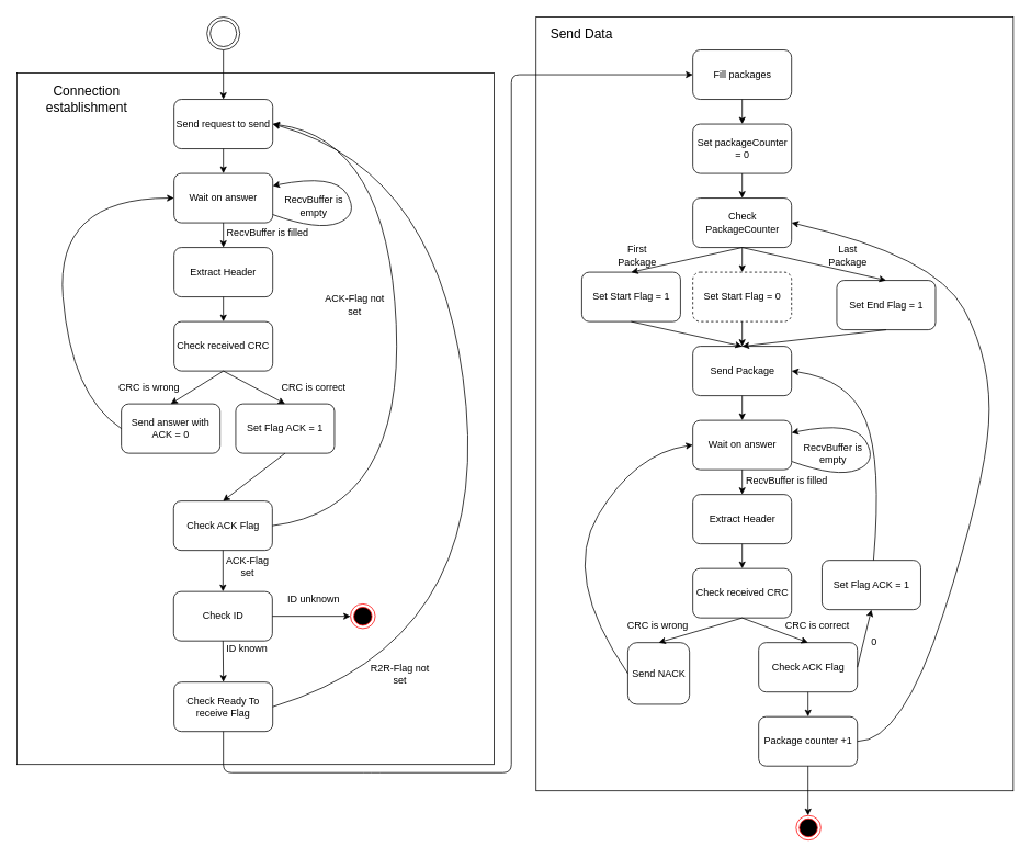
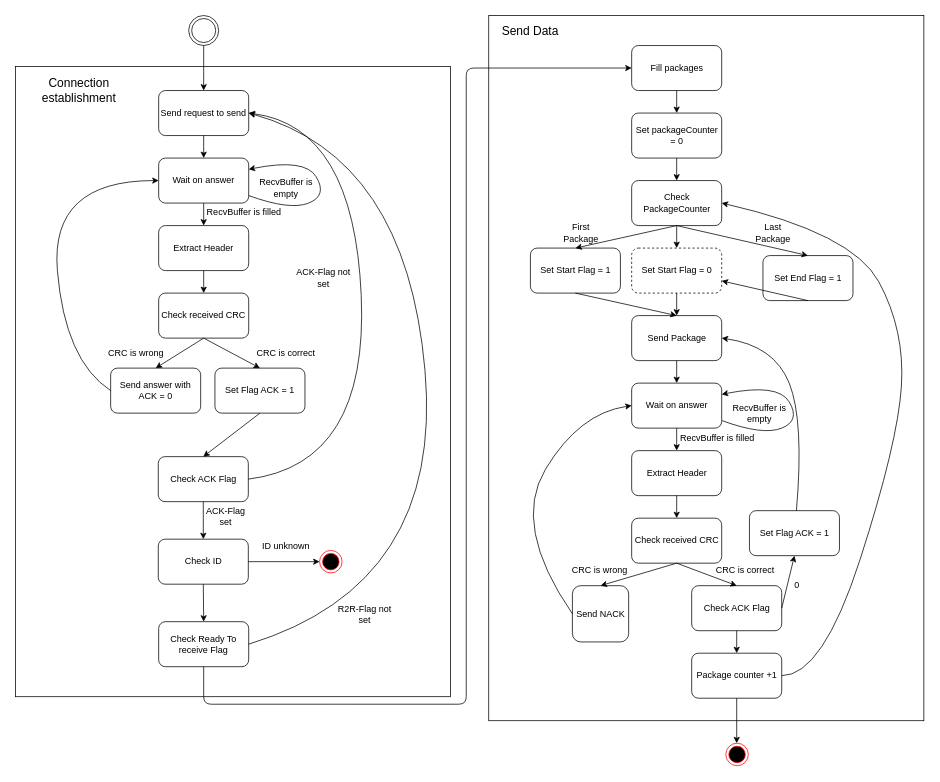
  <mxCell id="0" />
  <mxCell id="1" parent="0" />
  <mxCell id="2" value="Send request to send" style="rounded=1;whiteSpace=wrap;html=1;" parent="1" vertex="1"><mxGeometry x="211" y="120" width="120" height="60" as="geometry" /></mxCell>
  <mxCell id="3" value="Wait on answer" style="rounded=1;whiteSpace=wrap;html=1;" parent="1" vertex="1"><mxGeometry x="211" y="210" width="120" height="60" as="geometry" /></mxCell>
  <mxCell id="4" value="Extract Header" style="rounded=1;whiteSpace=wrap;html=1;" parent="1" vertex="1"><mxGeometry x="211" y="300" width="120" height="60" as="geometry" /></mxCell>
  <mxCell id="5" value="" style="endArrow=classic;html=1;exitX=0.5;exitY=1;exitDx=0;exitDy=0;" parent="1" source="3" target="4" edge="1"><mxGeometry width="50" height="50" relative="1" as="geometry"><mxPoint x="506" y="290" as="sourcePoint" /><mxPoint x="556" y="240" as="targetPoint" /></mxGeometry></mxCell>
  <mxCell id="6" value="RecvBuffer is filled" style="text;html=1;strokeColor=none;fillColor=none;align=center;verticalAlign=middle;whiteSpace=wrap;rounded=0;" parent="1" vertex="1"><mxGeometry x="267" y="273" width="116" height="20" as="geometry" /></mxCell>
  <mxCell id="7" value="" style="curved=1;endArrow=classic;html=1;entryX=1;entryY=0.25;entryDx=0;entryDy=0;" parent="1" target="3" edge="1"><mxGeometry width="50" height="50" relative="1" as="geometry"><mxPoint x="331" y="260" as="sourcePoint" /><mxPoint x="456" y="180" as="targetPoint" /><Array as="points"><mxPoint x="386" y="280" /><mxPoint x="436" y="260" /><mxPoint x="406" y="210" /></Array></mxGeometry></mxCell>
  <mxCell id="8" value="RecvBuffer is empty" style="text;html=1;strokeColor=none;fillColor=none;align=center;verticalAlign=middle;whiteSpace=wrap;rounded=0;" parent="1" vertex="1"><mxGeometry x="336" y="240" width="90" height="20" as="geometry" /></mxCell>
  <mxCell id="9" value="Check received CRC" style="rounded=1;whiteSpace=wrap;html=1;" parent="1" vertex="1"><mxGeometry x="211" y="390" width="120" height="60" as="geometry" /></mxCell>
  <mxCell id="10" value="Check ACK Flag" style="rounded=1;whiteSpace=wrap;html=1;" parent="1" vertex="1"><mxGeometry x="210.5" y="608" width="120" height="60" as="geometry" /></mxCell>
  <mxCell id="11" value="Send answer with ACK = 0" style="rounded=1;whiteSpace=wrap;html=1;" parent="1" vertex="1"><mxGeometry x="147" y="490" width="120" height="60" as="geometry" /></mxCell>
  <mxCell id="12" value="" style="endArrow=classic;html=1;exitX=0.5;exitY=1;exitDx=0;exitDy=0;entryX=0.5;entryY=0;entryDx=0;entryDy=0;" parent="1" source="9" target="11" edge="1"><mxGeometry width="50" height="50" relative="1" as="geometry"><mxPoint x="116" y="670" as="sourcePoint" /><mxPoint x="166" y="620" as="targetPoint" /></mxGeometry></mxCell>
  <mxCell id="13" value="CRC is correct" style="text;html=1;strokeColor=none;fillColor=none;align=center;verticalAlign=middle;whiteSpace=wrap;rounded=0;" parent="1" vertex="1"><mxGeometry x="336" y="460" width="90" height="20" as="geometry" /></mxCell>
  <mxCell id="14" value="CRC is wrong" style="text;html=1;strokeColor=none;fillColor=none;align=center;verticalAlign=middle;whiteSpace=wrap;rounded=0;" parent="1" vertex="1"><mxGeometry x="136" y="460" width="90" height="20" as="geometry" /></mxCell>
  <mxCell id="15" value="" style="endArrow=classic;html=1;exitX=0.5;exitY=1;exitDx=0;exitDy=0;" parent="1" source="4" target="9" edge="1"><mxGeometry width="50" height="50" relative="1" as="geometry"><mxPoint x="466" y="420" as="sourcePoint" /><mxPoint x="516" y="370" as="targetPoint" /></mxGeometry></mxCell>
  <mxCell id="16" value="" style="endArrow=classic;html=1;exitX=0.5;exitY=1;exitDx=0;exitDy=0;" parent="1" source="2" target="3" edge="1"><mxGeometry width="50" height="50" relative="1" as="geometry"><mxPoint x="416" y="200" as="sourcePoint" /><mxPoint x="466" y="150" as="targetPoint" /></mxGeometry></mxCell>
  <mxCell id="17" value="" style="curved=1;endArrow=classic;html=1;exitX=0;exitY=0.5;exitDx=0;exitDy=0;entryX=0;entryY=0.5;entryDx=0;entryDy=0;" parent="1" source="11" target="3" edge="1"><mxGeometry width="50" height="50" relative="1" as="geometry"><mxPoint x="36" y="390" as="sourcePoint" /><mxPoint x="86" y="340" as="targetPoint" /><Array as="points"><mxPoint x="86" y="480" /><mxPoint x="66" y="240" /></Array></mxGeometry></mxCell>
  <mxCell id="18" value="Check Ready To receive Flag" style="rounded=1;whiteSpace=wrap;html=1;" parent="1" vertex="1"><mxGeometry x="211" y="828" width="120" height="60" as="geometry" /></mxCell>
  <mxCell id="19" value="Check ID" style="rounded=1;whiteSpace=wrap;html=1;" parent="1" vertex="1"><mxGeometry x="210.5" y="718" width="120" height="60" as="geometry" /></mxCell>
  <mxCell id="20" value="" style="endArrow=classic;html=1;exitX=0.5;exitY=1;exitDx=0;exitDy=0;entryX=0.5;entryY=0;entryDx=0;entryDy=0;" parent="1" source="10" target="19" edge="1"><mxGeometry width="50" height="50" relative="1" as="geometry"><mxPoint x="471" y="838" as="sourcePoint" /><mxPoint x="521" y="788" as="targetPoint" /></mxGeometry></mxCell>
  <mxCell id="21" value="" style="curved=1;endArrow=classic;html=1;exitX=1;exitY=0.5;exitDx=0;exitDy=0;entryX=1;entryY=0.5;entryDx=0;entryDy=0;" parent="1" source="10" target="2" edge="1"><mxGeometry width="50" height="50" relative="1" as="geometry"><mxPoint x="521" y="688" as="sourcePoint" /><mxPoint x="571" y="638" as="targetPoint" /><Array as="points"><mxPoint x="491" y="618" /><mxPoint x="471" y="168" /></Array></mxGeometry></mxCell>
  <mxCell id="22" value="Fill packages" style="rounded=1;whiteSpace=wrap;html=1;" parent="1" vertex="1"><mxGeometry x="841.5" y="60" width="120" height="60" as="geometry" /></mxCell>
  <mxCell id="23" value="Set packageCounter = 0" style="rounded=1;whiteSpace=wrap;html=1;" parent="1" vertex="1"><mxGeometry x="841.5" y="150" width="120" height="60" as="geometry" /></mxCell>
  <mxCell id="24" value="Check PackageCounter" style="rounded=1;whiteSpace=wrap;html=1;" parent="1" vertex="1"><mxGeometry x="841.5" y="240" width="120" height="60" as="geometry" /></mxCell>
  <mxCell id="25" value="Set Start Flag = 1" style="rounded=1;whiteSpace=wrap;html=1;" parent="1" vertex="1"><mxGeometry x="706.5" y="330" width="120" height="60" as="geometry" /></mxCell>
  <mxCell id="26" value="Send Package" style="rounded=1;whiteSpace=wrap;html=1;" parent="1" vertex="1"><mxGeometry x="841.5" y="420" width="120" height="60" as="geometry" /></mxCell>
  <mxCell id="27" value="Set Start Flag = 0" style="rounded=1;whiteSpace=wrap;html=1;dashed=1;" parent="1" vertex="1"><mxGeometry x="841.5" y="330" width="120" height="60" as="geometry" /></mxCell>
  <mxCell id="28" value="Set End Flag = 1" style="rounded=1;whiteSpace=wrap;html=1;" parent="1" vertex="1"><mxGeometry x="1016.5" y="340" width="120" height="60" as="geometry" /></mxCell>
  <mxCell id="29" value="" style="endArrow=classic;html=1;exitX=0.5;exitY=1;exitDx=0;exitDy=0;entryX=0.5;entryY=0;entryDx=0;entryDy=0;" parent="1" source="24" target="28" edge="1"><mxGeometry width="50" height="50" relative="1" as="geometry"><mxPoint x="1081.5" y="280" as="sourcePoint" /><mxPoint x="1131.5" y="230" as="targetPoint" /></mxGeometry></mxCell>
  <mxCell id="30" value="" style="endArrow=classic;html=1;exitX=0.5;exitY=1;exitDx=0;exitDy=0;entryX=0.5;entryY=0;entryDx=0;entryDy=0;" parent="1" source="24" target="27" edge="1"><mxGeometry width="50" height="50" relative="1" as="geometry"><mxPoint x="661.5" y="280" as="sourcePoint" /><mxPoint x="711.5" y="230" as="targetPoint" /></mxGeometry></mxCell>
  <mxCell id="31" value="" style="endArrow=classic;html=1;exitX=0.5;exitY=1;exitDx=0;exitDy=0;entryX=0.5;entryY=0;entryDx=0;entryDy=0;" parent="1" source="24" target="25" edge="1"><mxGeometry width="50" height="50" relative="1" as="geometry"><mxPoint x="701.5" y="250" as="sourcePoint" /><mxPoint x="751.5" y="200" as="targetPoint" /></mxGeometry></mxCell>
  <mxCell id="32" value="First Package" style="text;html=1;strokeColor=none;fillColor=none;align=center;verticalAlign=middle;whiteSpace=wrap;rounded=0;" parent="1" vertex="1"><mxGeometry x="753.5" y="300" width="40" height="20" as="geometry" /></mxCell>
  <mxCell id="33" value="Last Package" style="text;html=1;strokeColor=none;fillColor=none;align=center;verticalAlign=middle;whiteSpace=wrap;rounded=0;" parent="1" vertex="1"><mxGeometry x="1009.5" y="300" width="40" height="20" as="geometry" /></mxCell>
  <mxCell id="34" value="" style="endArrow=classic;html=1;exitX=0.5;exitY=1;exitDx=0;exitDy=0;entryX=0.5;entryY=0;entryDx=0;entryDy=0;" parent="1" source="25" target="26" edge="1"><mxGeometry width="50" height="50" relative="1" as="geometry"><mxPoint x="1171.5" y="530" as="sourcePoint" /><mxPoint x="1221.5" y="480" as="targetPoint" /></mxGeometry></mxCell>
  <mxCell id="35" value="" style="endArrow=classic;html=1;exitX=0.5;exitY=1;exitDx=0;exitDy=0;entryX=0.5;entryY=0;entryDx=0;entryDy=0;" parent="1" source="27" target="26" edge="1"><mxGeometry width="50" height="50" relative="1" as="geometry"><mxPoint x="1031.5" y="510" as="sourcePoint" /><mxPoint x="1081.5" y="460" as="targetPoint" /></mxGeometry></mxCell>
- <mxCell id="36" value="" style="endArrow=classic;html=1;exitX=0.5;exitY=1;exitDx=0;exitDy=0;entryX=0.5;entryY=0;entryDx=0;entryDy=0;" parent="1" source="28" target="26" edge="1"><mxGeometry width="50" height="50" relative="1" as="geometry"><mxPoint x="1051.5" y="510" as="sourcePoint" /><mxPoint x="1101.5" y="460" as="targetPoint" /></mxGeometry></mxCell>
+ <mxCell id="36" value="" style="endArrow=classic;html=1;exitX=0.5;exitY=1;exitDx=0;exitDy=0;" parent="1" source="28" target="27" edge="1"><mxGeometry width="50" height="50" relative="1" as="geometry"><mxPoint x="1051.5" y="510" as="sourcePoint" /><mxPoint x="1101.5" y="460" as="targetPoint" /></mxGeometry></mxCell>
  <mxCell id="37" value="Wait on answer" style="rounded=1;whiteSpace=wrap;html=1;" parent="1" vertex="1"><mxGeometry x="841.5" y="510" width="120" height="60" as="geometry" /></mxCell>
  <mxCell id="38" value="Extract Header" style="rounded=1;whiteSpace=wrap;html=1;" parent="1" vertex="1"><mxGeometry x="841.5" y="600" width="120" height="60" as="geometry" /></mxCell>
  <mxCell id="39" value="&lt;span style=&quot;white-space: normal&quot;&gt;Check received CRC&lt;/span&gt;" style="rounded=1;whiteSpace=wrap;html=1;" parent="1" vertex="1"><mxGeometry x="841.5" y="690" width="120" height="60" as="geometry" /></mxCell>
  <mxCell id="40" value="Send NACK" style="rounded=1;whiteSpace=wrap;html=1;" parent="1" vertex="1"><mxGeometry x="762.5" y="780" width="75" height="75" as="geometry" /></mxCell>
  <mxCell id="41" value="Set Flag ACK = 1" style="rounded=1;whiteSpace=wrap;html=1;" parent="1" vertex="1"><mxGeometry x="998.5" y="680" width="120" height="60" as="geometry" /></mxCell>
  <mxCell id="42" value="Check ACK Flag" style="rounded=1;whiteSpace=wrap;html=1;" parent="1" vertex="1"><mxGeometry x="921.5" y="780" width="120" height="60" as="geometry" /></mxCell>
  <mxCell id="43" value="Package counter +1" style="rounded=1;whiteSpace=wrap;html=1;" parent="1" vertex="1"><mxGeometry x="921.5" y="870" width="120" height="60" as="geometry" /></mxCell>
  <mxCell id="44" value="" style="curved=1;endArrow=classic;html=1;entryX=1;entryY=0.5;entryDx=0;entryDy=0;exitX=1;exitY=0.5;exitDx=0;exitDy=0;" parent="1" source="43" target="24" edge="1"><mxGeometry width="50" height="50" relative="1" as="geometry"><mxPoint x="1146" y="590" as="sourcePoint" /><mxPoint x="1196" y="540" as="targetPoint" /><Array as="points"><mxPoint x="1096" y="900" /><mxPoint x="1196" y="590" /><mxPoint x="1206" y="440" /><mxPoint x="1136" y="310" /></Array></mxGeometry></mxCell>
  <mxCell id="45" value="" style="endArrow=classic;html=1;exitX=0.5;exitY=1;exitDx=0;exitDy=0;" parent="1" source="26" target="37" edge="1"><mxGeometry width="50" height="50" relative="1" as="geometry"><mxPoint x="1051.5" y="610" as="sourcePoint" /><mxPoint x="1101.5" y="560" as="targetPoint" /></mxGeometry></mxCell>
  <mxCell id="46" value="" style="endArrow=classic;html=1;exitX=0.5;exitY=1;exitDx=0;exitDy=0;" parent="1" source="37" target="38" edge="1"><mxGeometry width="50" height="50" relative="1" as="geometry"><mxPoint x="1011.5" y="630" as="sourcePoint" /><mxPoint x="1061.5" y="580" as="targetPoint" /></mxGeometry></mxCell>
  <mxCell id="47" value="" style="endArrow=classic;html=1;exitX=0.5;exitY=1;exitDx=0;exitDy=0;" parent="1" source="38" target="39" edge="1"><mxGeometry width="50" height="50" relative="1" as="geometry"><mxPoint x="1011.5" y="700" as="sourcePoint" /><mxPoint x="1061.5" y="650" as="targetPoint" /></mxGeometry></mxCell>
  <mxCell id="48" value="" style="endArrow=classic;html=1;exitX=0.5;exitY=1;exitDx=0;exitDy=0;entryX=0.5;entryY=0;entryDx=0;entryDy=0;" parent="1" source="39" target="42" edge="1"><mxGeometry width="50" height="50" relative="1" as="geometry"><mxPoint x="1051.5" y="720" as="sourcePoint" /><mxPoint x="1101.5" y="670" as="targetPoint" /></mxGeometry></mxCell>
  <mxCell id="49" value="" style="endArrow=classic;html=1;exitX=0.5;exitY=1;exitDx=0;exitDy=0;entryX=0.5;entryY=0;entryDx=0;entryDy=0;" parent="1" source="39" target="40" edge="1"><mxGeometry width="50" height="50" relative="1" as="geometry"><mxPoint x="561.5" y="750" as="sourcePoint" /><mxPoint x="611.5" y="700" as="targetPoint" /></mxGeometry></mxCell>
  <mxCell id="50" value="" style="curved=1;endArrow=classic;html=1;entryX=0;entryY=0.5;entryDx=0;entryDy=0;exitX=0;exitY=0.5;exitDx=0;exitDy=0;" parent="1" source="40" target="37" edge="1"><mxGeometry width="50" height="50" relative="1" as="geometry"><mxPoint x="571.5" y="640" as="sourcePoint" /><mxPoint x="621.5" y="590" as="targetPoint" /><Array as="points"><mxPoint x="681.5" y="700" /><mxPoint x="771.5" y="550" /></Array></mxGeometry></mxCell>
  <mxCell id="51" value="" style="endArrow=classic;html=1;exitX=1;exitY=0.5;exitDx=0;exitDy=0;entryX=0.5;entryY=1;entryDx=0;entryDy=0;" parent="1" source="42" target="41" edge="1"><mxGeometry width="50" height="50" relative="1" as="geometry"><mxPoint x="1081.5" y="800" as="sourcePoint" /><mxPoint x="1131.5" y="750" as="targetPoint" /></mxGeometry></mxCell>
  <mxCell id="52" value="" style="curved=1;endArrow=classic;html=1;entryX=1;entryY=0.5;entryDx=0;entryDy=0;" parent="1" source="41" target="26" edge="1"><mxGeometry width="50" height="50" relative="1" as="geometry"><mxPoint x="1021.5" y="560" as="sourcePoint" /><mxPoint x="1071.5" y="510" as="targetPoint" /><Array as="points"><mxPoint x="1071.5" y="560" /><mxPoint x="1031.5" y="460" /></Array></mxGeometry></mxCell>
  <mxCell id="53" value="0" style="text;html=1;strokeColor=none;fillColor=none;align=center;verticalAlign=middle;whiteSpace=wrap;rounded=0;" parent="1" vertex="1"><mxGeometry x="1041.5" y="770" width="40" height="20" as="geometry" /></mxCell>
  <mxCell id="54" value="" style="endArrow=classic;html=1;exitX=0.5;exitY=1;exitDx=0;exitDy=0;entryX=0.5;entryY=0;entryDx=0;entryDy=0;" parent="1" source="42" target="43" edge="1"><mxGeometry width="50" height="50" relative="1" as="geometry"><mxPoint x="671.5" y="940" as="sourcePoint" /><mxPoint x="721.5" y="890" as="targetPoint" /></mxGeometry></mxCell>
  <mxCell id="55" value="" style="endArrow=classic;html=1;exitX=0.5;exitY=1;exitDx=0;exitDy=0;" parent="1" source="43" edge="1"><mxGeometry width="50" height="50" relative="1" as="geometry"><mxPoint x="811.5" y="1020" as="sourcePoint" /><mxPoint x="981.5" y="990" as="targetPoint" /></mxGeometry></mxCell>
  <mxCell id="56" value="Send Data" style="text;html=1;strokeColor=none;fillColor=none;align=center;verticalAlign=middle;whiteSpace=wrap;rounded=0;fontSize=16;" parent="1" vertex="1"><mxGeometry x="661" y="30" width="91" height="20" as="geometry" /></mxCell>
  <mxCell id="57" value="" style="endArrow=classic;html=1;fontSize=16;exitX=0.5;exitY=1;exitDx=0;exitDy=0;" parent="1" source="22" target="23" edge="1"><mxGeometry width="50" height="50" relative="1" as="geometry"><mxPoint x="1207.5" y="90" as="sourcePoint" /><mxPoint x="1257.5" y="40" as="targetPoint" /></mxGeometry></mxCell>
  <mxCell id="58" value="" style="endArrow=classic;html=1;fontSize=16;exitX=0.5;exitY=1;exitDx=0;exitDy=0;" parent="1" source="23" target="24" edge="1"><mxGeometry width="50" height="50" relative="1" as="geometry"><mxPoint x="1027.5" y="210" as="sourcePoint" /><mxPoint x="1077.5" y="160" as="targetPoint" /></mxGeometry></mxCell>
  <mxCell id="59" value="CRC is wrong" style="text;html=1;strokeColor=none;fillColor=none;align=center;verticalAlign=middle;whiteSpace=wrap;rounded=0;" parent="1" vertex="1"><mxGeometry x="753.5" y="750" width="90" height="20" as="geometry" /></mxCell>
  <mxCell id="60" value="CRC is correct" style="text;html=1;strokeColor=none;fillColor=none;align=center;verticalAlign=middle;whiteSpace=wrap;rounded=0;" parent="1" vertex="1"><mxGeometry x="947.5" y="750" width="90" height="20" as="geometry" /></mxCell>
  <mxCell id="61" value="Connection establishment" style="text;html=1;strokeColor=none;fillColor=none;align=center;verticalAlign=middle;whiteSpace=wrap;rounded=0;fontSize=16;" parent="1" vertex="1"><mxGeometry x="85" y="110" width="40" height="20" as="geometry" /></mxCell>
  <mxCell id="62" value="" style="endArrow=classic;html=1;fontSize=16;exitX=0.5;exitY=1;exitDx=0;exitDy=0;" parent="1" source="18" target="22" edge="1"><mxGeometry width="50" height="50" relative="1" as="geometry"><mxPoint x="41" y="868" as="sourcePoint" /><mxPoint x="261" y="978" as="targetPoint" /><Array as="points"><mxPoint x="271" y="938" /><mxPoint x="451" y="938" /><mxPoint x="621" y="938" /><mxPoint x="621" y="90" /></Array></mxGeometry></mxCell>
  <mxCell id="63" value="" style="rounded=0;whiteSpace=wrap;html=1;fillColor=none;" parent="1" vertex="1"><mxGeometry x="651" y="20" width="580" height="940" as="geometry" /></mxCell>
  <mxCell id="64" value="" style="ellipse;html=1;shape=endState;fillColor=#000000;strokeColor=#ff0000;fontSize=16;" parent="1" vertex="1"><mxGeometry x="967" y="990" width="30" height="30" as="geometry" /></mxCell>
  <mxCell id="65" value="" style="ellipse;shape=doubleEllipse;html=1;dashed=0;whitespace=wrap;aspect=fixed;fillColor=none;fontSize=16;" parent="1" vertex="1"><mxGeometry x="251" y="20" width="40" height="40" as="geometry" /></mxCell>
  <mxCell id="66" value="" style="endArrow=classic;html=1;fontSize=16;exitX=0.5;exitY=1;exitDx=0;exitDy=0;" parent="1" source="65" target="2" edge="1"><mxGeometry width="50" height="50" relative="1" as="geometry"><mxPoint x="436" y="60" as="sourcePoint" /><mxPoint x="346" y="60" as="targetPoint" /></mxGeometry></mxCell>
  <mxCell id="67" value="" style="rounded=0;whiteSpace=wrap;html=1;fillColor=none;" parent="1" vertex="1"><mxGeometry x="20" y="88" width="580" height="840" as="geometry" /></mxCell>
  <mxCell id="68" value="RecvBuffer is filled" style="text;html=1;strokeColor=none;fillColor=none;align=center;verticalAlign=middle;whiteSpace=wrap;rounded=0;" parent="1" vertex="1"><mxGeometry x="897.5" y="573" width="116" height="20" as="geometry" /></mxCell>
  <mxCell id="69" value="" style="curved=1;endArrow=classic;html=1;entryX=1;entryY=0.25;entryDx=0;entryDy=0;" parent="1" edge="1"><mxGeometry width="50" height="50" relative="1" as="geometry"><mxPoint x="962" y="560" as="sourcePoint" /><mxPoint x="961.5" y="525" as="targetPoint" /><Array as="points"><mxPoint x="1016.5" y="580" /><mxPoint x="1066.5" y="560" /><mxPoint x="1036.5" y="510" /></Array></mxGeometry></mxCell>
  <mxCell id="70" value="RecvBuffer is empty" style="text;html=1;strokeColor=none;fillColor=none;align=center;verticalAlign=middle;whiteSpace=wrap;rounded=0;" parent="1" vertex="1"><mxGeometry x="966.5" y="540" width="90" height="20" as="geometry" /></mxCell>
  <mxCell id="71" value="ACK-Flag not set" style="text;html=1;strokeColor=none;fillColor=none;align=center;verticalAlign=middle;whiteSpace=wrap;rounded=0;" parent="1" vertex="1"><mxGeometry x="385.5" y="360" width="90" height="20" as="geometry" /></mxCell>
  <mxCell id="72" value="" style="ellipse;html=1;shape=endState;fillColor=#000000;strokeColor=#ff0000;fontSize=16;" parent="1" vertex="1"><mxGeometry x="425.5" y="733" width="30" height="30" as="geometry" /></mxCell>
  <mxCell id="73" value="" style="endArrow=classic;html=1;entryX=0;entryY=0.5;entryDx=0;entryDy=0;exitX=1;exitY=0.5;exitDx=0;exitDy=0;" parent="1" source="19" target="72" edge="1"><mxGeometry width="50" height="50" relative="1" as="geometry"><mxPoint x="410.5" y="712" as="sourcePoint" /><mxPoint x="288.06" y="603.5" as="targetPoint" /></mxGeometry></mxCell>
  <mxCell id="74" value="ID unknown" style="text;html=1;strokeColor=none;fillColor=none;align=center;verticalAlign=middle;whiteSpace=wrap;rounded=0;" parent="1" vertex="1"><mxGeometry x="336" y="718" width="90" height="20" as="geometry" /></mxCell>
  <mxCell id="75" value="Set Flag ACK = 1" style="rounded=1;whiteSpace=wrap;html=1;" parent="1" vertex="1"><mxGeometry x="286" y="490" width="120" height="60" as="geometry" /></mxCell>
  <mxCell id="76" value="" style="endArrow=classic;html=1;exitX=0.5;exitY=1;exitDx=0;exitDy=0;entryX=0.5;entryY=0;entryDx=0;entryDy=0;" parent="1" source="9" target="75" edge="1"><mxGeometry width="50" height="50" relative="1" as="geometry"><mxPoint x="281" y="460" as="sourcePoint" /><mxPoint x="217" y="500" as="targetPoint" /></mxGeometry></mxCell>
  <mxCell id="77" value="ACK-Flag set" style="text;html=1;strokeColor=none;fillColor=none;align=center;verticalAlign=middle;whiteSpace=wrap;rounded=0;" parent="1" vertex="1"><mxGeometry x="265" y="678" width="70.5" height="20" as="geometry" /></mxCell>
  <mxCell id="78" value="" style="endArrow=classic;html=1;exitX=0.5;exitY=1;exitDx=0;exitDy=0;entryX=0.5;entryY=0;entryDx=0;entryDy=0;" parent="1" source="19" target="18" edge="1"><mxGeometry width="50" height="50" relative="1" as="geometry"><mxPoint x="195.5" y="768" as="sourcePoint" /><mxPoint x="304" y="838" as="targetPoint" /></mxGeometry></mxCell>
- <mxCell id="79" value="ID known" style="text;html=1;strokeColor=none;fillColor=none;align=center;verticalAlign=middle;whiteSpace=wrap;rounded=0;" parent="1" vertex="1"><mxGeometry x="255.25" y="778" width="90" height="20" as="geometry" /></mxCell>
  <mxCell id="80" value="" style="curved=1;endArrow=classic;html=1;exitX=1;exitY=0.5;exitDx=0;exitDy=0;entryX=1;entryY=0.5;entryDx=0;entryDy=0;" parent="1" source="18" target="2" edge="1"><mxGeometry width="50" height="50" relative="1" as="geometry"><mxPoint x="562.5" y="632" as="sourcePoint" /><mxPoint x="487.5" y="172" as="targetPoint" /><Array as="points"><mxPoint x="591" y="778" /><mxPoint x="541" y="208" /></Array></mxGeometry></mxCell>
  <mxCell id="81" value="R2R-Flag not set" style="text;html=1;strokeColor=none;fillColor=none;align=center;verticalAlign=middle;whiteSpace=wrap;rounded=0;" parent="1" vertex="1"><mxGeometry x="441" y="808" width="90" height="20" as="geometry" /></mxCell>
  <mxCell id="82" value="" style="endArrow=classic;html=1;exitX=0.5;exitY=1;exitDx=0;exitDy=0;entryX=0.5;entryY=0;entryDx=0;entryDy=0;" parent="1" source="75" target="10" edge="1"><mxGeometry width="50" height="50" relative="1" as="geometry"><mxPoint x="281" y="460" as="sourcePoint" /><mxPoint x="356" y="500" as="targetPoint" /></mxGeometry></mxCell>
